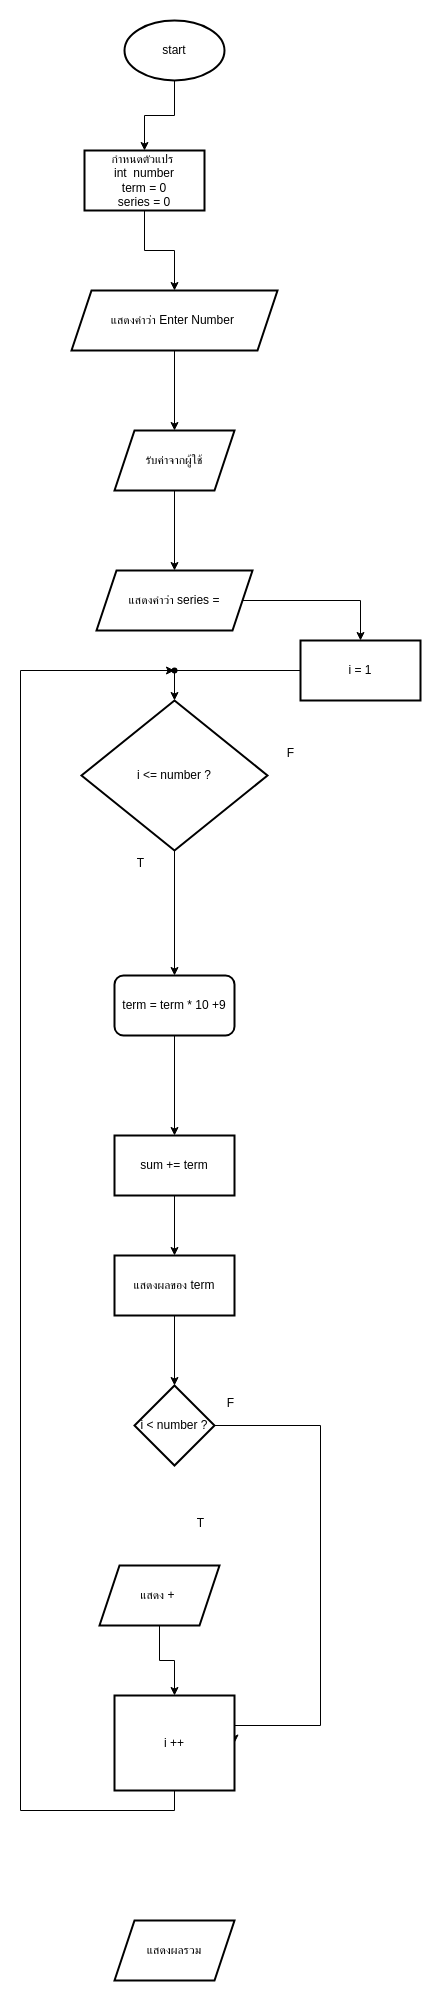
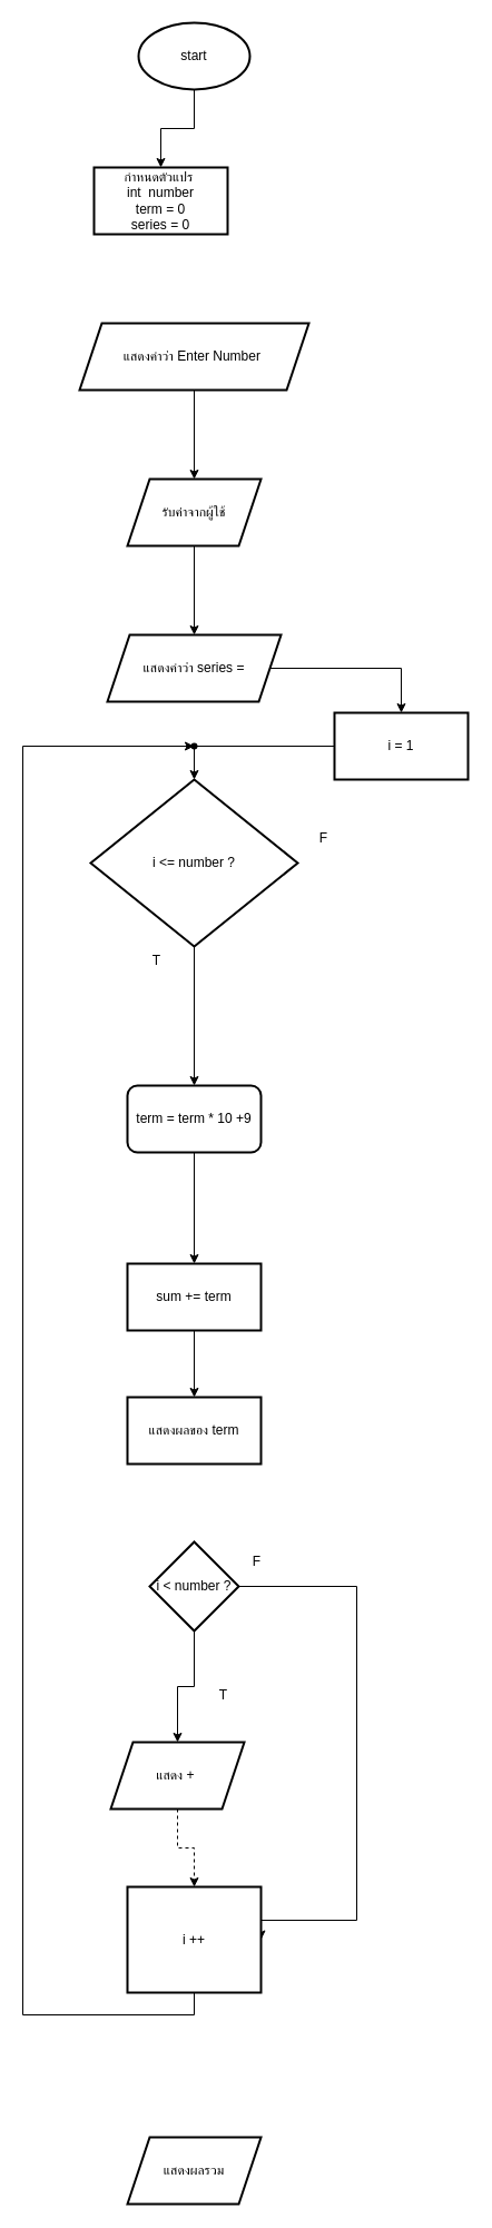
  <mxCell id="0" />
  <mxCell id="1" parent="0" />
  <mxCell id="2" value="" style="edgeStyle=orthogonalEdgeStyle;rounded=0;orthogonalLoop=1;jettySize=auto;html=1;" edge="1" parent="1" source="3" target="5"><mxGeometry relative="1" as="geometry" /></mxCell>
  <mxCell id="3" value="start" style="strokeWidth=2;html=1;shape=mxgraph.flowchart.start_1;whiteSpace=wrap;" vertex="1" parent="1"><mxGeometry x="124" y="20" width="100" height="60" as="geometry" /></mxCell>
- <mxCell id="4" value="" style="edgeStyle=orthogonalEdgeStyle;rounded=0;orthogonalLoop=1;jettySize=auto;html=1;" edge="1" parent="1" source="5" target="7"><mxGeometry relative="1" as="geometry" /></mxCell>
  <mxCell id="5" value="กำหนดตัวแปร&amp;nbsp;&lt;div&gt;int&amp;nbsp;&amp;nbsp;&lt;span style=&quot;background-color: initial;&quot;&gt;number&lt;/span&gt;&lt;/div&gt;&lt;div&gt;&lt;span style=&quot;background-color: initial;&quot;&gt;term = 0&lt;/span&gt;&lt;/div&gt;&lt;div&gt;&lt;span style=&quot;background-color: initial;&quot;&gt;series = 0&lt;/span&gt;&lt;/div&gt;" style="whiteSpace=wrap;html=1;strokeWidth=2;" vertex="1" parent="1"><mxGeometry x="84" y="150" width="120" height="60" as="geometry" /></mxCell>
  <mxCell id="6" value="" style="edgeStyle=orthogonalEdgeStyle;rounded=0;orthogonalLoop=1;jettySize=auto;html=1;" edge="1" parent="1" source="7" target="9"><mxGeometry relative="1" as="geometry" /></mxCell>
  <mxCell id="7" value="แสดงคำว่า Enter Number&amp;nbsp;" style="shape=parallelogram;perimeter=parallelogramPerimeter;whiteSpace=wrap;html=1;fixedSize=1;strokeWidth=2;" vertex="1" parent="1"><mxGeometry x="71" y="290" width="206" height="60" as="geometry" /></mxCell>
  <mxCell id="8" value="" style="edgeStyle=orthogonalEdgeStyle;rounded=0;orthogonalLoop=1;jettySize=auto;html=1;" edge="1" parent="1" source="9" target="11"><mxGeometry relative="1" as="geometry" /></mxCell>
  <mxCell id="9" value="รับค่าจากผู้ใช้" style="shape=parallelogram;perimeter=parallelogramPerimeter;whiteSpace=wrap;html=1;fixedSize=1;strokeWidth=2;" vertex="1" parent="1"><mxGeometry x="114" y="430" width="120" height="60" as="geometry" /></mxCell>
  <mxCell id="10" value="" style="edgeStyle=orthogonalEdgeStyle;rounded=0;orthogonalLoop=1;jettySize=auto;html=1;" edge="1" parent="1" source="11" target="21"><mxGeometry relative="1" as="geometry" /></mxCell>
  <mxCell id="11" value="แสดงคำว่า series =" style="shape=parallelogram;perimeter=parallelogramPerimeter;whiteSpace=wrap;html=1;fixedSize=1;strokeWidth=2;" vertex="1" parent="1"><mxGeometry x="96" y="570" width="156" height="60" as="geometry" /></mxCell>
  <mxCell id="12" value="" style="edgeStyle=orthogonalEdgeStyle;rounded=0;orthogonalLoop=1;jettySize=auto;html=1;" edge="1" parent="1" source="13" target="15"><mxGeometry relative="1" as="geometry" /></mxCell>
  <mxCell id="13" value="i &amp;lt;= number ?" style="rhombus;whiteSpace=wrap;html=1;strokeWidth=2;" vertex="1" parent="1"><mxGeometry x="81" y="700" width="186" height="150" as="geometry" /></mxCell>
  <mxCell id="14" value="" style="edgeStyle=orthogonalEdgeStyle;rounded=0;orthogonalLoop=1;jettySize=auto;html=1;" edge="1" parent="1" source="15" target="17"><mxGeometry relative="1" as="geometry" /></mxCell>
  <mxCell id="15" value="term = term * 10 +9" style="whiteSpace=wrap;html=1;strokeWidth=2;rounded=1;" vertex="1" parent="1"><mxGeometry x="114" y="975" width="120" height="60" as="geometry" /></mxCell>
  <mxCell id="16" value="" style="edgeStyle=orthogonalEdgeStyle;rounded=0;orthogonalLoop=1;jettySize=auto;html=1;" edge="1" parent="1" source="17" target="19"><mxGeometry relative="1" as="geometry" /></mxCell>
  <mxCell id="17" value="sum += term" style="whiteSpace=wrap;html=1;strokeWidth=2;" vertex="1" parent="1"><mxGeometry x="114" y="1135" width="120" height="60" as="geometry" /></mxCell>
- <mxCell id="18" value="" style="edgeStyle=orthogonalEdgeStyle;rounded=0;orthogonalLoop=1;jettySize=auto;html=1;" edge="1" parent="1" source="19" target="24"><mxGeometry relative="1" as="geometry" /></mxCell>
  <mxCell id="19" value="แสดงผลของ term" style="whiteSpace=wrap;html=1;strokeWidth=2;" vertex="1" parent="1"><mxGeometry x="114" y="1255" width="120" height="60" as="geometry" /></mxCell>
  <mxCell id="20" style="edgeStyle=orthogonalEdgeStyle;rounded=0;orthogonalLoop=1;jettySize=auto;html=1;exitX=0;exitY=0.5;exitDx=0;exitDy=0;entryX=0.5;entryY=0;entryDx=0;entryDy=0;" edge="1" parent="1" source="21" target="13"><mxGeometry relative="1" as="geometry" /></mxCell>
  <mxCell id="21" value="i = 1" style="whiteSpace=wrap;html=1;strokeWidth=2;" vertex="1" parent="1"><mxGeometry x="300" y="640" width="120" height="60" as="geometry" /></mxCell>
+ <mxCell id="22" value="" style="edgeStyle=orthogonalEdgeStyle;rounded=0;orthogonalLoop=1;jettySize=auto;html=1;" edge="1" parent="1" source="24" target="26"><mxGeometry relative="1" as="geometry" /></mxCell>
  <mxCell id="23" style="edgeStyle=orthogonalEdgeStyle;rounded=0;orthogonalLoop=1;jettySize=auto;html=1;exitX=1;exitY=0.5;exitDx=0;exitDy=0;entryX=1;entryY=0.5;entryDx=0;entryDy=0;" edge="1" parent="1" source="24" target="28"><mxGeometry relative="1" as="geometry"><Array as="points"><mxPoint x="320" y="1425" /><mxPoint x="320" y="1725" /></Array></mxGeometry></mxCell>
  <mxCell id="24" value="i &amp;lt; number ?" style="rhombus;whiteSpace=wrap;html=1;strokeWidth=2;" vertex="1" parent="1"><mxGeometry x="134" y="1385" width="80" height="80" as="geometry" /></mxCell>
- <mxCell id="25" value="" style="edgeStyle=orthogonalEdgeStyle;rounded=0;orthogonalLoop=1;jettySize=auto;html=1;" edge="1" parent="1" source="26" target="28"><mxGeometry relative="1" as="geometry" /></mxCell>
+ <mxCell id="25" value="" style="edgeStyle=orthogonalEdgeStyle;rounded=0;orthogonalLoop=1;jettySize=auto;html=1;dashed=1;" edge="1" parent="1" source="26" target="28"><mxGeometry relative="1" as="geometry" /></mxCell>
  <mxCell id="26" value="แสดง +&amp;nbsp;" style="shape=parallelogram;perimeter=parallelogramPerimeter;whiteSpace=wrap;html=1;fixedSize=1;strokeWidth=2;" vertex="1" parent="1"><mxGeometry x="99" y="1565" width="120" height="60" as="geometry" /></mxCell>
  <mxCell id="27" style="edgeStyle=orthogonalEdgeStyle;rounded=0;orthogonalLoop=1;jettySize=auto;html=1;exitX=0.5;exitY=1;exitDx=0;exitDy=0;" edge="1" parent="1" source="28" target="31"><mxGeometry relative="1" as="geometry"><mxPoint x="0" y="670" as="targetPoint" /><Array as="points"><mxPoint x="174" y="1810" /><mxPoint x="20" y="1810" /><mxPoint x="20" y="670" /></Array></mxGeometry></mxCell>
  <mxCell id="28" value="i ++" style="whiteSpace=wrap;html=1;strokeWidth=2;" vertex="1" parent="1"><mxGeometry x="114" y="1695" width="120" height="95" as="geometry" /></mxCell>
  <mxCell id="29" value="T" style="text;html=1;align=center;verticalAlign=middle;resizable=0;points=[];autosize=1;strokeColor=none;fillColor=none;" vertex="1" parent="1"><mxGeometry x="185" y="1508" width="30" height="30" as="geometry" /></mxCell>
  <mxCell id="30" value="F" style="text;html=1;align=center;verticalAlign=middle;resizable=0;points=[];autosize=1;strokeColor=none;fillColor=none;" vertex="1" parent="1"><mxGeometry x="215" y="1388" width="30" height="30" as="geometry" /></mxCell>
  <mxCell id="31" value="" style="shape=waypoint;sketch=0;fillStyle=solid;size=6;pointerEvents=1;points=[];fillColor=none;resizable=0;rotatable=0;perimeter=centerPerimeter;snapToPoint=1;" vertex="1" parent="1"><mxGeometry x="164" y="660" width="20" height="20" as="geometry" /></mxCell>
  <mxCell id="32" value="แสดงผลรวม" style="shape=parallelogram;perimeter=parallelogramPerimeter;whiteSpace=wrap;html=1;fixedSize=1;strokeWidth=2;" vertex="1" parent="1"><mxGeometry x="114" y="1920" width="120" height="60" as="geometry" /></mxCell>
  <mxCell id="33" value="F" style="text;html=1;align=center;verticalAlign=middle;resizable=0;points=[];autosize=1;strokeColor=none;fillColor=none;" vertex="1" parent="1"><mxGeometry x="275" y="738" width="30" height="30" as="geometry" /></mxCell>
  <mxCell id="34" value="T" style="text;html=1;align=center;verticalAlign=middle;resizable=0;points=[];autosize=1;strokeColor=none;fillColor=none;" vertex="1" parent="1"><mxGeometry x="125" y="848" width="30" height="30" as="geometry" /></mxCell>
